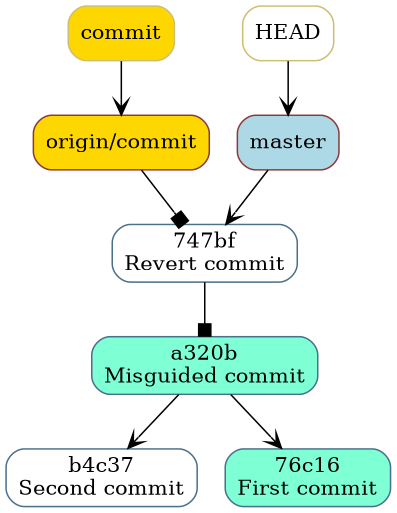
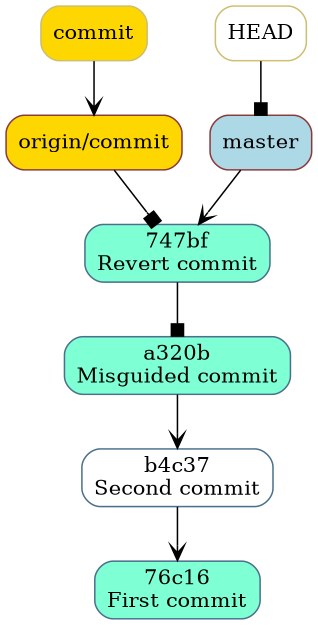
  digraph {
    node [color=skyblue4 fillcolor=aquamarine shape=box style="rounded,filled"]
    edge [arrowhead=vee]
    n1 [color=indianred4 fillcolor=lightblue label=master]
-   n2 [fillcolor=white label="747bf\nRevert commit"]
+   n2 [label="747bf\nRevert commit"]
    n3 [label="a320b\nMisguided commit"]
    n4 [fillcolor=white label="b4c37\nSecond commit"]
    n5 [color=lightgoldenrod3 fillcolor=white label=HEAD]
    n6 [color=indianred4 fillcolor=gold label="origin/commit"]
    n7 [color=lightgoldenrod3 fillcolor=gold label=commit]
    n8 [label="76c16\nFirst commit"]
    n1 -> n2
    n2 -> n3 [arrowhead=box]
    n3 -> n4
-   n3 -> n8
-   n5 -> n1
+   n4 -> n8
+   n5 -> n1 [arrowhead=box]
    n6 -> n2 [arrowhead=box]
    n7 -> n6
  }
